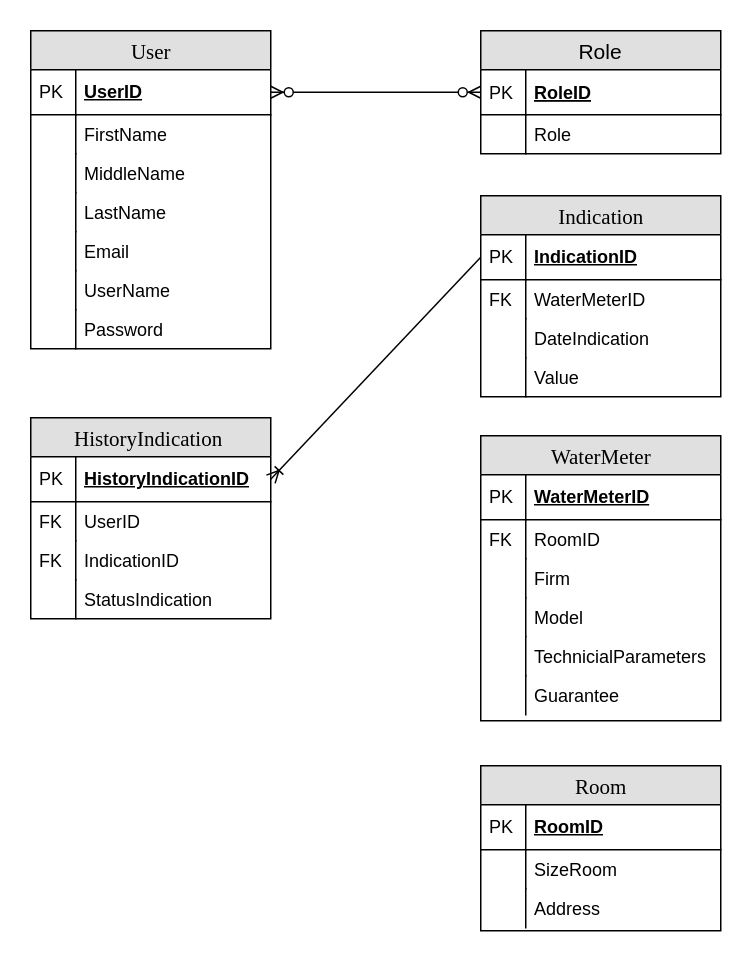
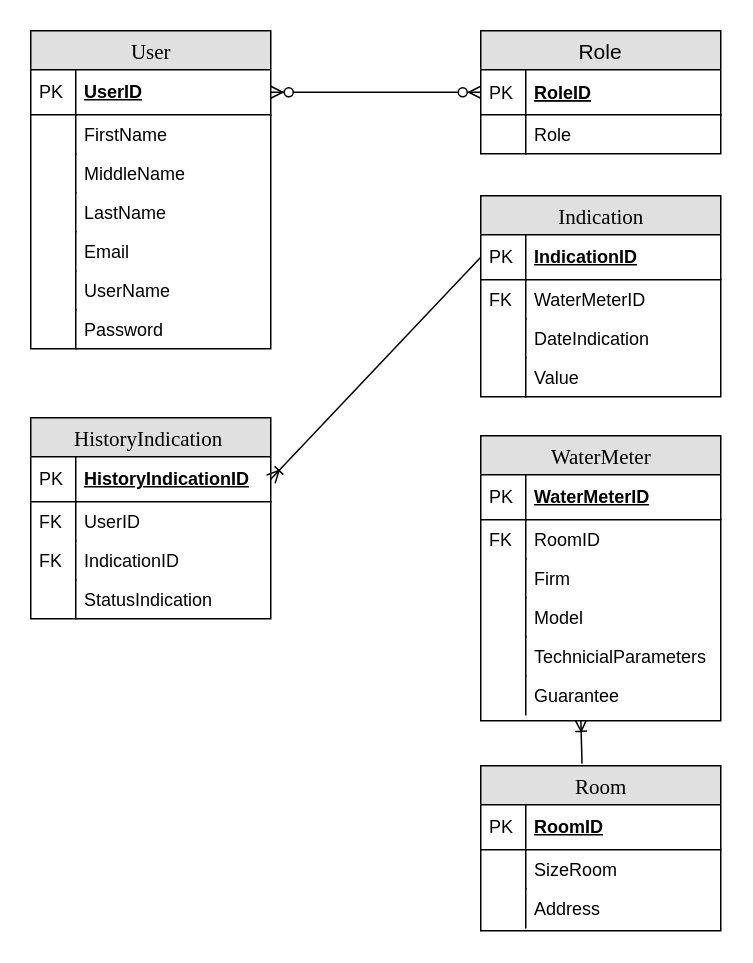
  <mxCell id="0" />
  <mxCell id="1" parent="0" />
  <mxCell id="2" value="User" style="swimlane;html=1;fontStyle=0;childLayout=stackLayout;horizontal=1;startSize=26;fillColor=#e0e0e0;horizontalStack=0;resizeParent=1;resizeLast=0;collapsible=1;marginBottom=0;swimlaneFillColor=#ffffff;align=center;rounded=0;shadow=0;comic=0;labelBackgroundColor=none;strokeColor=#000000;strokeWidth=1;fontFamily=Verdana;fontSize=14;fontColor=#000000;swimlaneLine=1;verticalAlign=top;" parent="1" vertex="1"><mxGeometry x="20" y="20" width="160" height="212" as="geometry" /></mxCell>
  <mxCell id="3" value="UserID" style="shape=partialRectangle;top=0;left=0;right=0;bottom=1;html=1;align=left;verticalAlign=middle;fillColor=none;spacingLeft=34;spacingRight=4;whiteSpace=wrap;overflow=hidden;rotatable=0;points=[[0,0.5],[1,0.5]];portConstraint=eastwest;dropTarget=0;fontStyle=5;" parent="2" vertex="1"><mxGeometry y="26" width="160" height="30" as="geometry" /></mxCell>
  <mxCell id="4" value="PK" style="shape=partialRectangle;top=0;left=0;bottom=0;html=1;fillColor=none;align=left;verticalAlign=middle;spacingLeft=4;spacingRight=4;whiteSpace=wrap;overflow=hidden;rotatable=0;points=[];portConstraint=eastwest;part=1;" parent="3" vertex="1" connectable="0"><mxGeometry width="30" height="30" as="geometry" /></mxCell>
  <mxCell id="5" value="FirstName" style="shape=partialRectangle;top=0;left=0;right=0;bottom=0;html=1;align=left;verticalAlign=top;fillColor=none;spacingLeft=34;spacingRight=4;whiteSpace=wrap;overflow=hidden;rotatable=0;points=[[0,0.5],[1,0.5]];portConstraint=eastwest;dropTarget=0;" parent="2" vertex="1"><mxGeometry y="56" width="160" height="26" as="geometry" /></mxCell>
  <mxCell id="6" value="" style="shape=partialRectangle;top=0;left=0;bottom=0;html=1;fillColor=none;align=left;verticalAlign=top;spacingLeft=4;spacingRight=4;whiteSpace=wrap;overflow=hidden;rotatable=0;points=[];portConstraint=eastwest;part=1;" parent="5" vertex="1" connectable="0"><mxGeometry width="30" height="26" as="geometry" /></mxCell>
  <mxCell id="7" value="MiddleName" style="shape=partialRectangle;top=0;left=0;right=0;bottom=0;html=1;align=left;verticalAlign=top;fillColor=none;spacingLeft=34;spacingRight=4;whiteSpace=wrap;overflow=hidden;rotatable=0;points=[[0,0.5],[1,0.5]];portConstraint=eastwest;dropTarget=0;" parent="2" vertex="1"><mxGeometry y="82" width="160" height="26" as="geometry" /></mxCell>
  <mxCell id="8" value="" style="shape=partialRectangle;top=0;left=0;bottom=0;html=1;fillColor=none;align=left;verticalAlign=top;spacingLeft=4;spacingRight=4;whiteSpace=wrap;overflow=hidden;rotatable=0;points=[];portConstraint=eastwest;part=1;" parent="7" vertex="1" connectable="0"><mxGeometry width="30" height="26" as="geometry" /></mxCell>
  <mxCell id="9" value="LastName" style="shape=partialRectangle;top=0;left=0;right=0;bottom=0;html=1;align=left;verticalAlign=top;fillColor=none;spacingLeft=34;spacingRight=4;whiteSpace=wrap;overflow=hidden;rotatable=0;points=[[0,0.5],[1,0.5]];portConstraint=eastwest;dropTarget=0;" parent="2" vertex="1"><mxGeometry y="108" width="160" height="26" as="geometry" /></mxCell>
  <mxCell id="10" value="" style="shape=partialRectangle;top=0;left=0;bottom=0;html=1;fillColor=none;align=left;verticalAlign=top;spacingLeft=4;spacingRight=4;whiteSpace=wrap;overflow=hidden;rotatable=0;points=[];portConstraint=eastwest;part=1;" parent="9" vertex="1" connectable="0"><mxGeometry width="30" height="26" as="geometry" /></mxCell>
  <mxCell id="11" value="Email" style="shape=partialRectangle;top=0;left=0;right=0;bottom=0;html=1;align=left;verticalAlign=top;fillColor=none;spacingLeft=34;spacingRight=4;whiteSpace=wrap;overflow=hidden;rotatable=0;points=[[0,0.5],[1,0.5]];portConstraint=eastwest;dropTarget=0;" parent="2" vertex="1"><mxGeometry y="134" width="160" height="26" as="geometry" /></mxCell>
  <mxCell id="12" value="" style="shape=partialRectangle;top=0;left=0;bottom=0;html=1;fillColor=none;align=left;verticalAlign=top;spacingLeft=4;spacingRight=4;whiteSpace=wrap;overflow=hidden;rotatable=0;points=[];portConstraint=eastwest;part=1;" parent="11" vertex="1" connectable="0"><mxGeometry width="30" height="26" as="geometry" /></mxCell>
  <mxCell id="13" value="UserName" style="shape=partialRectangle;top=0;left=0;right=0;bottom=0;html=1;align=left;verticalAlign=top;fillColor=none;spacingLeft=34;spacingRight=4;whiteSpace=wrap;overflow=hidden;rotatable=0;points=[[0,0.5],[1,0.5]];portConstraint=eastwest;dropTarget=0;" parent="2" vertex="1"><mxGeometry y="160" width="160" height="26" as="geometry" /></mxCell>
  <mxCell id="14" value="" style="shape=partialRectangle;top=0;left=0;bottom=0;html=1;fillColor=none;align=left;verticalAlign=top;spacingLeft=4;spacingRight=4;whiteSpace=wrap;overflow=hidden;rotatable=0;points=[];portConstraint=eastwest;part=1;" parent="13" vertex="1" connectable="0"><mxGeometry width="30" height="26" as="geometry" /></mxCell>
  <mxCell id="15" value="Password" style="shape=partialRectangle;top=0;left=0;right=0;bottom=0;html=1;align=left;verticalAlign=top;fillColor=none;spacingLeft=34;spacingRight=4;whiteSpace=wrap;overflow=hidden;rotatable=0;points=[[0,0.5],[1,0.5]];portConstraint=eastwest;dropTarget=0;" parent="2" vertex="1"><mxGeometry y="186" width="160" height="26" as="geometry" /></mxCell>
  <mxCell id="16" value="" style="shape=partialRectangle;top=0;left=0;bottom=0;html=1;fillColor=none;align=left;verticalAlign=top;spacingLeft=4;spacingRight=4;whiteSpace=wrap;overflow=hidden;rotatable=0;points=[];portConstraint=eastwest;part=1;" parent="15" vertex="1" connectable="0"><mxGeometry width="30" height="26" as="geometry" /></mxCell>
  <mxCell id="17" value="" style="edgeStyle=entityRelationEdgeStyle;fontSize=12;html=1;endArrow=ERzeroToMany;endFill=1;startArrow=ERzeroToMany;entryX=0;entryY=0.5;entryDx=0;entryDy=0;exitX=1;exitY=0.5;exitDx=0;exitDy=0;" parent="1" source="3" target="19" edge="1"><mxGeometry width="100" height="100" relative="1" as="geometry"><mxPoint x="20" y="280" as="sourcePoint" /><mxPoint x="120" y="180" as="targetPoint" /></mxGeometry></mxCell>
  <mxCell id="18" value="Role" style="swimlane;fontStyle=0;childLayout=stackLayout;horizontal=1;startSize=26;fillColor=#e0e0e0;horizontalStack=0;resizeParent=1;resizeParentMax=0;resizeLast=0;collapsible=1;marginBottom=0;swimlaneFillColor=#ffffff;align=center;fontSize=14;" parent="1" vertex="1"><mxGeometry x="320" y="20" width="160" height="82" as="geometry" /></mxCell>
  <mxCell id="19" value="RoleID" style="shape=partialRectangle;top=0;left=0;right=0;bottom=1;align=left;verticalAlign=middle;fillColor=none;spacingLeft=34;spacingRight=4;overflow=hidden;rotatable=0;points=[[0,0.5],[1,0.5]];portConstraint=eastwest;dropTarget=0;fontStyle=5;fontSize=12;" parent="18" vertex="1"><mxGeometry y="26" width="160" height="30" as="geometry" /></mxCell>
  <mxCell id="20" value="PK" style="shape=partialRectangle;top=0;left=0;bottom=0;fillColor=none;align=left;verticalAlign=middle;spacingLeft=4;spacingRight=4;overflow=hidden;rotatable=0;points=[];portConstraint=eastwest;part=1;fontSize=12;" parent="19" vertex="1" connectable="0"><mxGeometry width="30" height="30" as="geometry" /></mxCell>
  <mxCell id="21" value="Role" style="shape=partialRectangle;top=0;left=0;right=0;bottom=0;align=left;verticalAlign=top;fillColor=none;spacingLeft=34;spacingRight=4;overflow=hidden;rotatable=0;points=[[0,0.5],[1,0.5]];portConstraint=eastwest;dropTarget=0;fontSize=12;" parent="18" vertex="1"><mxGeometry y="56" width="160" height="26" as="geometry" /></mxCell>
  <mxCell id="22" value="" style="shape=partialRectangle;top=0;left=0;bottom=0;fillColor=none;align=left;verticalAlign=top;spacingLeft=4;spacingRight=4;overflow=hidden;rotatable=0;points=[];portConstraint=eastwest;part=1;fontSize=12;" parent="21" vertex="1" connectable="0"><mxGeometry width="30" height="26" as="geometry" /></mxCell>
+ <mxCell id="23" value="" style="fontSize=12;html=1;endArrow=ERoneToMany;exitX=0.422;exitY=-0.013;exitDx=0;exitDy=0;exitPerimeter=0;entryX=0.417;entryY=1.115;entryDx=0;entryDy=0;entryPerimeter=0;" parent="1" source="56" target="54" edge="1"><mxGeometry width="100" height="100" relative="1" as="geometry"><mxPoint x="250" y="610" as="sourcePoint" /><mxPoint x="270" y="690" as="targetPoint" /></mxGeometry></mxCell>
  <mxCell id="24" value="HistoryIndication&amp;nbsp;" style="swimlane;html=1;fontStyle=0;childLayout=stackLayout;horizontal=1;startSize=26;fillColor=#e0e0e0;horizontalStack=0;resizeParent=1;resizeLast=0;collapsible=1;marginBottom=0;swimlaneFillColor=#ffffff;align=center;rounded=0;shadow=0;comic=0;labelBackgroundColor=none;strokeColor=#000000;strokeWidth=1;fontFamily=Verdana;fontSize=14;fontColor=#000000;swimlaneLine=1;verticalAlign=top;" parent="1" vertex="1"><mxGeometry x="20" y="278" width="160" height="134" as="geometry" /></mxCell>
  <mxCell id="25" value="HistoryIndicationID" style="shape=partialRectangle;top=0;left=0;right=0;bottom=1;html=1;align=left;verticalAlign=middle;fillColor=none;spacingLeft=34;spacingRight=4;whiteSpace=wrap;overflow=hidden;rotatable=0;points=[[0,0.5],[1,0.5]];portConstraint=eastwest;dropTarget=0;fontStyle=5;" parent="24" vertex="1"><mxGeometry y="26" width="160" height="30" as="geometry" /></mxCell>
  <mxCell id="26" value="PK" style="shape=partialRectangle;top=0;left=0;bottom=0;html=1;fillColor=none;align=left;verticalAlign=middle;spacingLeft=4;spacingRight=4;whiteSpace=wrap;overflow=hidden;rotatable=0;points=[];portConstraint=eastwest;part=1;" parent="25" vertex="1" connectable="0"><mxGeometry width="30" height="30" as="geometry" /></mxCell>
  <mxCell id="27" value="UserID" style="shape=partialRectangle;top=0;left=0;right=0;bottom=0;html=1;align=left;verticalAlign=top;fillColor=none;spacingLeft=34;spacingRight=4;whiteSpace=wrap;overflow=hidden;rotatable=0;points=[[0,0.5],[1,0.5]];portConstraint=eastwest;dropTarget=0;" parent="24" vertex="1"><mxGeometry y="56" width="160" height="26" as="geometry" /></mxCell>
  <mxCell id="28" value="FK" style="shape=partialRectangle;top=0;left=0;bottom=0;html=1;fillColor=none;align=left;verticalAlign=top;spacingLeft=4;spacingRight=4;whiteSpace=wrap;overflow=hidden;rotatable=0;points=[];portConstraint=eastwest;part=1;" parent="27" vertex="1" connectable="0"><mxGeometry width="30" height="26" as="geometry" /></mxCell>
  <mxCell id="29" value="IndicationID" style="shape=partialRectangle;top=0;left=0;right=0;bottom=0;html=1;align=left;verticalAlign=top;fillColor=none;spacingLeft=34;spacingRight=4;whiteSpace=wrap;overflow=hidden;rotatable=0;points=[[0,0.5],[1,0.5]];portConstraint=eastwest;dropTarget=0;" parent="24" vertex="1"><mxGeometry y="82" width="160" height="26" as="geometry" /></mxCell>
  <mxCell id="30" value="FK" style="shape=partialRectangle;top=0;left=0;bottom=0;html=1;fillColor=none;align=left;verticalAlign=top;spacingLeft=4;spacingRight=4;whiteSpace=wrap;overflow=hidden;rotatable=0;points=[];portConstraint=eastwest;part=1;" parent="29" vertex="1" connectable="0"><mxGeometry width="30" height="26" as="geometry" /></mxCell>
  <mxCell id="31" value="StatusIndication" style="shape=partialRectangle;top=0;left=0;right=0;bottom=0;html=1;align=left;verticalAlign=top;fillColor=none;spacingLeft=34;spacingRight=4;whiteSpace=wrap;overflow=hidden;rotatable=0;points=[[0,0.5],[1,0.5]];portConstraint=eastwest;dropTarget=0;" parent="24" vertex="1"><mxGeometry y="108" width="160" height="26" as="geometry" /></mxCell>
  <mxCell id="32" value="" style="shape=partialRectangle;top=0;left=0;bottom=0;html=1;fillColor=none;align=left;verticalAlign=top;spacingLeft=4;spacingRight=4;whiteSpace=wrap;overflow=hidden;rotatable=0;points=[];portConstraint=eastwest;part=1;" parent="31" vertex="1" connectable="0"><mxGeometry width="30" height="26" as="geometry" /></mxCell>
  <mxCell id="33" value="" style="fontSize=12;html=1;endArrow=ERoneToMany;exitX=0;exitY=0.5;exitDx=0;exitDy=0;entryX=1;entryY=0.5;entryDx=0;entryDy=0;" parent="1" source="35" target="25" edge="1"><mxGeometry width="100" height="100" relative="1" as="geometry"><mxPoint x="124.72" y="242.208" as="sourcePoint" /><mxPoint x="127.12" y="286.94" as="targetPoint" /></mxGeometry></mxCell>
  <mxCell id="34" value="Indication" style="swimlane;html=1;fontStyle=0;childLayout=stackLayout;horizontal=1;startSize=26;fillColor=#e0e0e0;horizontalStack=0;resizeParent=1;resizeLast=0;collapsible=1;marginBottom=0;swimlaneFillColor=#ffffff;align=center;rounded=0;shadow=0;comic=0;labelBackgroundColor=none;strokeColor=#000000;strokeWidth=1;fontFamily=Verdana;fontSize=14;fontColor=#000000;swimlaneLine=1;verticalAlign=top;" parent="1" vertex="1"><mxGeometry x="320" y="130" width="160" height="134" as="geometry"><mxRectangle x="640" y="390" width="110" height="26" as="alternateBounds" /></mxGeometry></mxCell>
  <mxCell id="35" value="IndicationID" style="shape=partialRectangle;top=0;left=0;right=0;bottom=1;html=1;align=left;verticalAlign=middle;fillColor=none;spacingLeft=34;spacingRight=4;whiteSpace=wrap;overflow=hidden;rotatable=0;points=[[0,0.5],[1,0.5]];portConstraint=eastwest;dropTarget=0;fontStyle=5;" parent="34" vertex="1"><mxGeometry y="26" width="160" height="30" as="geometry" /></mxCell>
  <mxCell id="36" value="PK" style="shape=partialRectangle;top=0;left=0;bottom=0;html=1;fillColor=none;align=left;verticalAlign=middle;spacingLeft=4;spacingRight=4;whiteSpace=wrap;overflow=hidden;rotatable=0;points=[];portConstraint=eastwest;part=1;" parent="35" vertex="1" connectable="0"><mxGeometry width="30" height="30" as="geometry" /></mxCell>
  <mxCell id="37" value="WaterMeterID" style="shape=partialRectangle;top=0;left=0;right=0;bottom=0;html=1;align=left;verticalAlign=top;fillColor=none;spacingLeft=34;spacingRight=4;whiteSpace=wrap;overflow=hidden;rotatable=0;points=[[0,0.5],[1,0.5]];portConstraint=eastwest;dropTarget=0;" parent="34" vertex="1"><mxGeometry y="56" width="160" height="26" as="geometry" /></mxCell>
  <mxCell id="38" value="FK" style="shape=partialRectangle;top=0;left=0;bottom=0;html=1;fillColor=none;align=left;verticalAlign=top;spacingLeft=4;spacingRight=4;whiteSpace=wrap;overflow=hidden;rotatable=0;points=[];portConstraint=eastwest;part=1;" parent="37" vertex="1" connectable="0"><mxGeometry width="30" height="26" as="geometry" /></mxCell>
  <mxCell id="39" value="DateIndication" style="shape=partialRectangle;top=0;left=0;right=0;bottom=0;html=1;align=left;verticalAlign=top;fillColor=none;spacingLeft=34;spacingRight=4;whiteSpace=wrap;overflow=hidden;rotatable=0;points=[[0,0.5],[1,0.5]];portConstraint=eastwest;dropTarget=0;" parent="34" vertex="1"><mxGeometry y="82" width="160" height="26" as="geometry" /></mxCell>
  <mxCell id="40" value="" style="shape=partialRectangle;top=0;left=0;bottom=0;html=1;fillColor=none;align=left;verticalAlign=top;spacingLeft=4;spacingRight=4;whiteSpace=wrap;overflow=hidden;rotatable=0;points=[];portConstraint=eastwest;part=1;" parent="39" vertex="1" connectable="0"><mxGeometry width="30" height="26" as="geometry" /></mxCell>
  <mxCell id="41" value="Value" style="shape=partialRectangle;top=0;left=0;right=0;bottom=0;html=1;align=left;verticalAlign=top;fillColor=none;spacingLeft=34;spacingRight=4;whiteSpace=wrap;overflow=hidden;rotatable=0;points=[[0,0.5],[1,0.5]];portConstraint=eastwest;dropTarget=0;" parent="34" vertex="1"><mxGeometry y="108" width="160" height="26" as="geometry" /></mxCell>
  <mxCell id="42" value="" style="shape=partialRectangle;top=0;left=0;bottom=0;html=1;fillColor=none;align=left;verticalAlign=top;spacingLeft=4;spacingRight=4;whiteSpace=wrap;overflow=hidden;rotatable=0;points=[];portConstraint=eastwest;part=1;" parent="41" vertex="1" connectable="0"><mxGeometry width="30" height="26" as="geometry" /></mxCell>
  <mxCell id="43" value="WaterMeter" style="swimlane;html=1;fontStyle=0;childLayout=stackLayout;horizontal=1;startSize=26;fillColor=#e0e0e0;horizontalStack=0;resizeParent=1;resizeLast=0;collapsible=1;marginBottom=0;swimlaneFillColor=#ffffff;align=center;rounded=0;shadow=0;comic=0;labelBackgroundColor=none;strokeColor=#000000;strokeWidth=1;fontFamily=Verdana;fontSize=14;fontColor=#000000;swimlaneLine=1;verticalAlign=top;" parent="1" vertex="1"><mxGeometry x="320" y="290" width="160" height="190" as="geometry"><mxRectangle x="640" y="390" width="110" height="26" as="alternateBounds" /></mxGeometry></mxCell>
  <mxCell id="44" value="WaterMeterID" style="shape=partialRectangle;top=0;left=0;right=0;bottom=1;html=1;align=left;verticalAlign=middle;fillColor=none;spacingLeft=34;spacingRight=4;whiteSpace=wrap;overflow=hidden;rotatable=0;points=[[0,0.5],[1,0.5]];portConstraint=eastwest;dropTarget=0;fontStyle=5;" parent="43" vertex="1"><mxGeometry y="26" width="160" height="30" as="geometry" /></mxCell>
  <mxCell id="45" value="PK" style="shape=partialRectangle;top=0;left=0;bottom=0;html=1;fillColor=none;align=left;verticalAlign=middle;spacingLeft=4;spacingRight=4;whiteSpace=wrap;overflow=hidden;rotatable=0;points=[];portConstraint=eastwest;part=1;" parent="44" vertex="1" connectable="0"><mxGeometry width="30" height="30" as="geometry" /></mxCell>
  <mxCell id="46" value="RoomID" style="shape=partialRectangle;top=0;left=0;right=0;bottom=0;html=1;align=left;verticalAlign=top;fillColor=none;spacingLeft=34;spacingRight=4;whiteSpace=wrap;overflow=hidden;rotatable=0;points=[[0,0.5],[1,0.5]];portConstraint=eastwest;dropTarget=0;" parent="43" vertex="1"><mxGeometry y="56" width="160" height="26" as="geometry" /></mxCell>
  <mxCell id="47" value="FK" style="shape=partialRectangle;top=0;left=0;bottom=0;html=1;fillColor=none;align=left;verticalAlign=top;spacingLeft=4;spacingRight=4;whiteSpace=wrap;overflow=hidden;rotatable=0;points=[];portConstraint=eastwest;part=1;" parent="46" vertex="1" connectable="0"><mxGeometry width="30" height="26" as="geometry" /></mxCell>
  <mxCell id="48" value="Firm" style="shape=partialRectangle;top=0;left=0;right=0;bottom=0;html=1;align=left;verticalAlign=top;fillColor=none;spacingLeft=34;spacingRight=4;whiteSpace=wrap;overflow=hidden;rotatable=0;points=[[0,0.5],[1,0.5]];portConstraint=eastwest;dropTarget=0;" parent="43" vertex="1"><mxGeometry y="82" width="160" height="26" as="geometry" /></mxCell>
  <mxCell id="49" value="" style="shape=partialRectangle;top=0;left=0;bottom=0;html=1;fillColor=none;align=left;verticalAlign=top;spacingLeft=4;spacingRight=4;whiteSpace=wrap;overflow=hidden;rotatable=0;points=[];portConstraint=eastwest;part=1;" parent="48" vertex="1" connectable="0"><mxGeometry width="30" height="26" as="geometry" /></mxCell>
  <mxCell id="50" value="Model" style="shape=partialRectangle;top=0;left=0;right=0;bottom=0;html=1;align=left;verticalAlign=top;fillColor=none;spacingLeft=34;spacingRight=4;whiteSpace=wrap;overflow=hidden;rotatable=0;points=[[0,0.5],[1,0.5]];portConstraint=eastwest;dropTarget=0;" parent="43" vertex="1"><mxGeometry y="108" width="160" height="26" as="geometry" /></mxCell>
  <mxCell id="51" value="" style="shape=partialRectangle;top=0;left=0;bottom=0;html=1;fillColor=none;align=left;verticalAlign=top;spacingLeft=4;spacingRight=4;whiteSpace=wrap;overflow=hidden;rotatable=0;points=[];portConstraint=eastwest;part=1;" parent="50" vertex="1" connectable="0"><mxGeometry width="30" height="26" as="geometry" /></mxCell>
  <mxCell id="52" value="&lt;span&gt;TechnicialParameters&lt;/span&gt;" style="shape=partialRectangle;top=0;left=0;right=0;bottom=0;html=1;align=left;verticalAlign=top;fillColor=none;spacingLeft=34;spacingRight=4;whiteSpace=wrap;overflow=hidden;rotatable=0;points=[[0,0.5],[1,0.5]];portConstraint=eastwest;dropTarget=0;" parent="43" vertex="1"><mxGeometry y="134" width="160" height="26" as="geometry" /></mxCell>
  <mxCell id="53" value="" style="shape=partialRectangle;top=0;left=0;bottom=0;html=1;fillColor=none;align=left;verticalAlign=top;spacingLeft=4;spacingRight=4;whiteSpace=wrap;overflow=hidden;rotatable=0;points=[];portConstraint=eastwest;part=1;" parent="52" vertex="1" connectable="0"><mxGeometry width="30" height="26" as="geometry" /></mxCell>
  <mxCell id="54" value="&lt;span&gt;Guarantee&lt;/span&gt;" style="shape=partialRectangle;top=0;left=0;right=0;bottom=0;html=1;align=left;verticalAlign=top;fillColor=none;spacingLeft=34;spacingRight=4;whiteSpace=wrap;overflow=hidden;rotatable=0;points=[[0,0.5],[1,0.5]];portConstraint=eastwest;dropTarget=0;" parent="43" vertex="1"><mxGeometry y="160" width="160" height="26" as="geometry" /></mxCell>
  <mxCell id="55" value="" style="shape=partialRectangle;top=0;left=0;bottom=0;html=1;fillColor=none;align=left;verticalAlign=top;spacingLeft=4;spacingRight=4;whiteSpace=wrap;overflow=hidden;rotatable=0;points=[];portConstraint=eastwest;part=1;" parent="54" vertex="1" connectable="0"><mxGeometry width="30" height="26" as="geometry" /></mxCell>
  <mxCell id="56" value="Room" style="swimlane;html=1;fontStyle=0;childLayout=stackLayout;horizontal=1;startSize=26;fillColor=#e0e0e0;horizontalStack=0;resizeParent=1;resizeLast=0;collapsible=1;marginBottom=0;swimlaneFillColor=#ffffff;align=center;rounded=0;shadow=0;comic=0;labelBackgroundColor=none;strokeColor=#000000;strokeWidth=1;fontFamily=Verdana;fontSize=14;fontColor=#000000;swimlaneLine=1;verticalAlign=top;" parent="1" vertex="1"><mxGeometry x="320" y="510" width="160" height="110" as="geometry"><mxRectangle x="640" y="390" width="110" height="26" as="alternateBounds" /></mxGeometry></mxCell>
  <mxCell id="57" value="RoomID" style="shape=partialRectangle;top=0;left=0;right=0;bottom=1;html=1;align=left;verticalAlign=middle;fillColor=none;spacingLeft=34;spacingRight=4;whiteSpace=wrap;overflow=hidden;rotatable=0;points=[[0,0.5],[1,0.5]];portConstraint=eastwest;dropTarget=0;fontStyle=5;" parent="56" vertex="1"><mxGeometry y="26" width="160" height="30" as="geometry" /></mxCell>
  <mxCell id="58" value="PK" style="shape=partialRectangle;top=0;left=0;bottom=0;html=1;fillColor=none;align=left;verticalAlign=middle;spacingLeft=4;spacingRight=4;whiteSpace=wrap;overflow=hidden;rotatable=0;points=[];portConstraint=eastwest;part=1;" parent="57" vertex="1" connectable="0"><mxGeometry width="30" height="30" as="geometry" /></mxCell>
  <mxCell id="59" value="SizeRoom" style="shape=partialRectangle;top=0;left=0;right=0;bottom=0;html=1;align=left;verticalAlign=top;fillColor=none;spacingLeft=34;spacingRight=4;whiteSpace=wrap;overflow=hidden;rotatable=0;points=[[0,0.5],[1,0.5]];portConstraint=eastwest;dropTarget=0;" parent="56" vertex="1"><mxGeometry y="56" width="160" height="26" as="geometry" /></mxCell>
  <mxCell id="60" value="" style="shape=partialRectangle;top=0;left=0;bottom=0;html=1;fillColor=none;align=left;verticalAlign=top;spacingLeft=4;spacingRight=4;whiteSpace=wrap;overflow=hidden;rotatable=0;points=[];portConstraint=eastwest;part=1;" parent="59" vertex="1" connectable="0"><mxGeometry width="30" height="26" as="geometry" /></mxCell>
  <mxCell id="61" value="Address" style="shape=partialRectangle;top=0;left=0;right=0;bottom=0;html=1;align=left;verticalAlign=top;fillColor=none;spacingLeft=34;spacingRight=4;whiteSpace=wrap;overflow=hidden;rotatable=0;points=[[0,0.5],[1,0.5]];portConstraint=eastwest;dropTarget=0;" parent="56" vertex="1"><mxGeometry y="82" width="160" height="26" as="geometry" /></mxCell>
  <mxCell id="62" value="" style="shape=partialRectangle;top=0;left=0;bottom=0;html=1;fillColor=none;align=left;verticalAlign=top;spacingLeft=4;spacingRight=4;whiteSpace=wrap;overflow=hidden;rotatable=0;points=[];portConstraint=eastwest;part=1;" parent="61" vertex="1" connectable="0"><mxGeometry width="30" height="26" as="geometry" /></mxCell>
